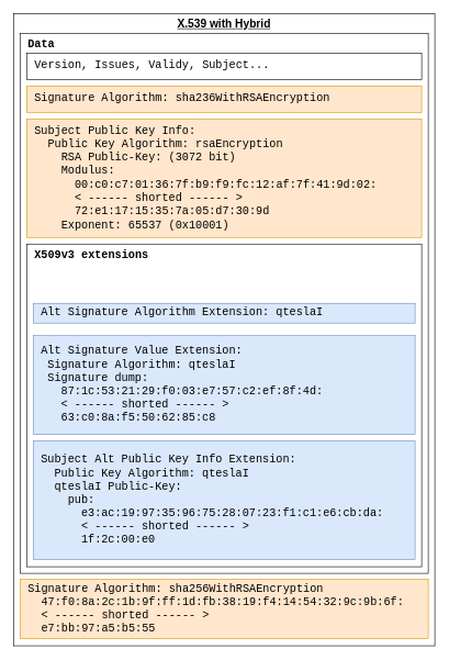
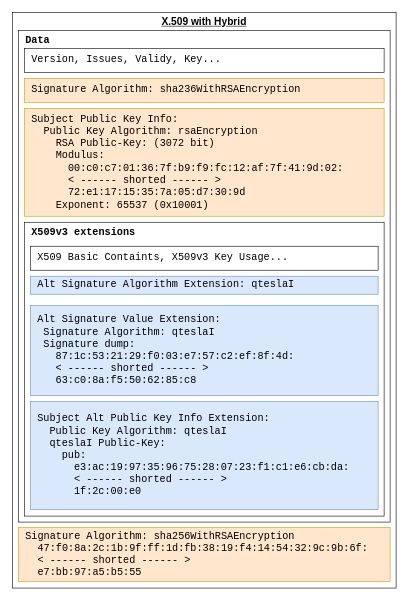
  <mxCell id="0" />
  <mxCell id="1" parent="0" />
- <mxCell id="2" value="X.539 with Hybrid" style="rounded=0;whiteSpace=wrap;html=1;verticalAlign=top;fontSize=17;align=center;fontStyle=5" parent="1" vertex="1"><mxGeometry x="20" y="20" width="640" height="960" as="geometry" /></mxCell>
+ <mxCell id="2" value="X.509 with Hybrid" style="rounded=0;whiteSpace=wrap;html=1;verticalAlign=top;fontSize=17;align=center;fontStyle=5" parent="1" vertex="1"><mxGeometry x="20" y="20" width="640" height="960" as="geometry" /></mxCell>
  <mxCell id="3" value="Data" style="rounded=0;whiteSpace=wrap;html=1;fontSize=17;verticalAlign=top;fontFamily=Courier New;align=left;spacingLeft=10;fontStyle=1" parent="1" vertex="1"><mxGeometry x="30" y="50" width="620" height="820" as="geometry" /></mxCell>
- <mxCell id="4" value="&lt;div style=&quot;font-size: 17px;&quot;&gt;&lt;font style=&quot;font-size: 17px;&quot;&gt;Version, Issues, Validy, Subject...&lt;br style=&quot;font-size: 17px;&quot;&gt;&lt;/font&gt;&lt;/div&gt;" style="rounded=0;whiteSpace=wrap;html=1;fontSize=17;fontFamily=Courier New;align=left;spacingLeft=10;" parent="1" vertex="1"><mxGeometry x="40" y="80" width="600" height="40" as="geometry" /></mxCell>
+ <mxCell id="4" value="&lt;div style=&quot;font-size: 17px;&quot;&gt;&lt;font style=&quot;font-size: 17px;&quot;&gt;Version, Issues, Validy, Key...&lt;br style=&quot;font-size: 17px;&quot;&gt;&lt;/font&gt;&lt;/div&gt;" style="rounded=0;whiteSpace=wrap;html=1;fontSize=17;fontFamily=Courier New;align=left;spacingLeft=10;" parent="1" vertex="1"><mxGeometry x="40" y="80" width="600" height="40" as="geometry" /></mxCell>
  <mxCell id="5" value="Subject Public Key Info:&lt;br&gt;&amp;nbsp; Public Key Algorithm: rsaEncryption&lt;br&gt;&amp;nbsp;&amp;nbsp;&amp;nbsp; RSA Public-Key: (3072 bit)&lt;br&gt;&amp;nbsp;&amp;nbsp;&amp;nbsp; Modulus:&lt;br&gt;&amp;nbsp;&amp;nbsp;&amp;nbsp;&amp;nbsp;&amp;nbsp; 00:c0:c7:01:36:7f:b9:f9:fc:12:af:7f:41:9d:02:&lt;br&gt;&amp;nbsp;&amp;nbsp;&amp;nbsp;&amp;nbsp;&amp;nbsp; &amp;lt; ------ shorted ------ &amp;gt;&lt;br&gt;&amp;nbsp;&amp;nbsp;&amp;nbsp;&amp;nbsp;&amp;nbsp; 72:e1:17:15:35:7a:05:d7:30:9d&lt;br&gt;&amp;nbsp;&amp;nbsp;&amp;nbsp; Exponent: 65537 (0x10001)" style="rounded=0;whiteSpace=wrap;html=1;fontSize=17;fontFamily=Courier New;align=left;spacingLeft=10;fillColor=#ffe6cc;strokeColor=#d79b00;" parent="1" vertex="1"><mxGeometry x="40" y="180" width="600" height="180" as="geometry" /></mxCell>
  <mxCell id="6" value="&lt;div&gt;X509v3 extensions&lt;/div&gt;" style="rounded=0;whiteSpace=wrap;html=1;labelBackgroundColor=#FFFFFF;fontFamily=Courier New;fontSize=17;fontColor=default;verticalAlign=top;align=left;spacingLeft=10;fontStyle=1" parent="1" vertex="1"><mxGeometry x="40" y="370" width="600" height="490" as="geometry" /></mxCell>
+ <mxCell id="7" value="X509 Basic Containts, X509v3 Key Usage..." style="rounded=0;whiteSpace=wrap;html=1;labelBackgroundColor=#FFFFFF;fontFamily=Courier New;fontSize=17;fontColor=default;align=left;spacingLeft=10;" parent="1" vertex="1"><mxGeometry x="50" y="410" width="580" height="40" as="geometry" /></mxCell>
  <mxCell id="8" value="Alt Signature Value Extension:&lt;br&gt;&amp;nbsp;Signature Algorithm: qteslaI&lt;br&gt;&amp;nbsp;Signature dump:&lt;br&gt;&amp;nbsp;&amp;nbsp; 87:1c:53:21:29:f0:03:e7:57:c2:ef:8f:4d:&lt;br&gt;&amp;nbsp;&amp;nbsp; &amp;lt; ------ shorted ------ &amp;gt;&lt;br&gt;&amp;nbsp;&amp;nbsp; 63:c0:8a:f5:50:62:85:c8" style="rounded=0;whiteSpace=wrap;html=1;labelBackgroundColor=none;fontFamily=Courier New;fontSize=17;align=left;spacingLeft=10;fillColor=#dae8fc;strokeColor=#6c8ebf;" parent="1" vertex="1"><mxGeometry x="50" y="509" width="580" height="150" as="geometry" /></mxCell>
  <mxCell id="9" value="Subject Alt Public Key Info Extension:&lt;br&gt;&amp;nbsp; Public Key Algorithm: qteslaI&lt;br&gt;&amp;nbsp; qteslaI Public-Key:&lt;br&gt;&amp;nbsp;&amp;nbsp;&amp;nbsp; pub:&lt;br&gt;&amp;nbsp;&amp;nbsp;&amp;nbsp;&amp;nbsp;&amp;nbsp; e3:ac:19:97:35:96:75:28:07:23:f1:c1:e6:cb:da:&lt;br&gt;&amp;nbsp;&amp;nbsp;&amp;nbsp;&amp;nbsp;&amp;nbsp; &amp;lt; ------ shorted ------ &amp;gt;&lt;br&gt;&amp;nbsp;&amp;nbsp;&amp;nbsp;&amp;nbsp;&amp;nbsp; 1f:2c:00:e0" style="rounded=0;whiteSpace=wrap;html=1;labelBackgroundColor=none;fontFamily=Courier New;fontSize=17;align=left;fillColor=#dae8fc;strokeColor=#6c8ebf;spacingLeft=10;" parent="1" vertex="1"><mxGeometry x="50" y="669" width="580" height="180" as="geometry" /></mxCell>
  <mxCell id="10" value="Signature Algorithm: sha256WithRSAEncryption&lt;br&gt;&amp;nbsp; 47:f0:8a:2c:1b:9f:ff:1d:fb:38:19:f4:14:54:32:9c:9b:6f:&lt;br&gt;&amp;nbsp; &amp;lt; ------ shorted ------ &amp;gt;&lt;br&gt;&amp;nbsp; e7:bb:97:a5:b5:55" style="rounded=0;whiteSpace=wrap;html=1;fontSize=17;align=left;fontFamily=Courier New;spacingLeft=10;labelBackgroundColor=none;fillColor=#ffe6cc;strokeColor=#d79b00;" parent="1" vertex="1"><mxGeometry x="30" y="879" width="620" height="90" as="geometry" /></mxCell>
  <mxCell id="11" value="Signature Algorithm: sha236WithRSAEncryption" style="rounded=0;whiteSpace=wrap;html=1;fontSize=17;fontFamily=Courier New;align=left;spacingLeft=10;fillColor=#ffe6cc;strokeColor=#d79b00;" vertex="1" parent="1"><mxGeometry x="40" y="130" width="600" height="40" as="geometry" /></mxCell>
  <mxCell id="12" value="Alt Signature Algorithm Extension: qteslaI " style="rounded=0;whiteSpace=wrap;html=1;fontSize=17;fontFamily=Courier New;align=left;spacingLeft=10;fillColor=#dae8fc;strokeColor=#6c8ebf;" vertex="1" parent="1"><mxGeometry x="50" y="460" width="580" height="30" as="geometry" /></mxCell>
